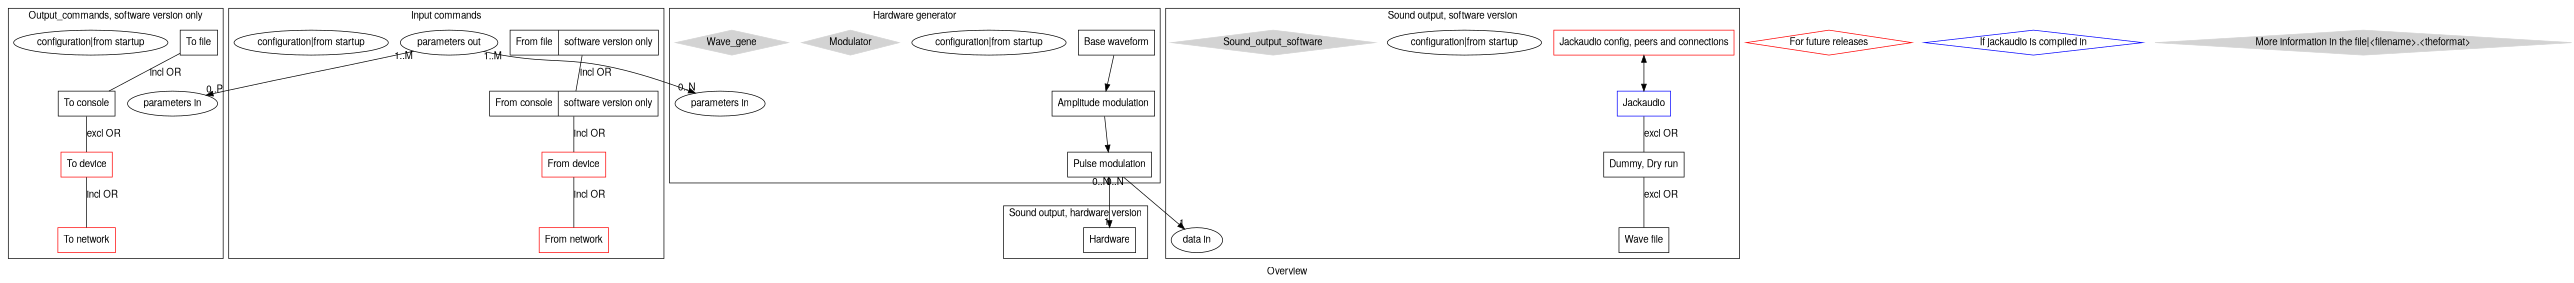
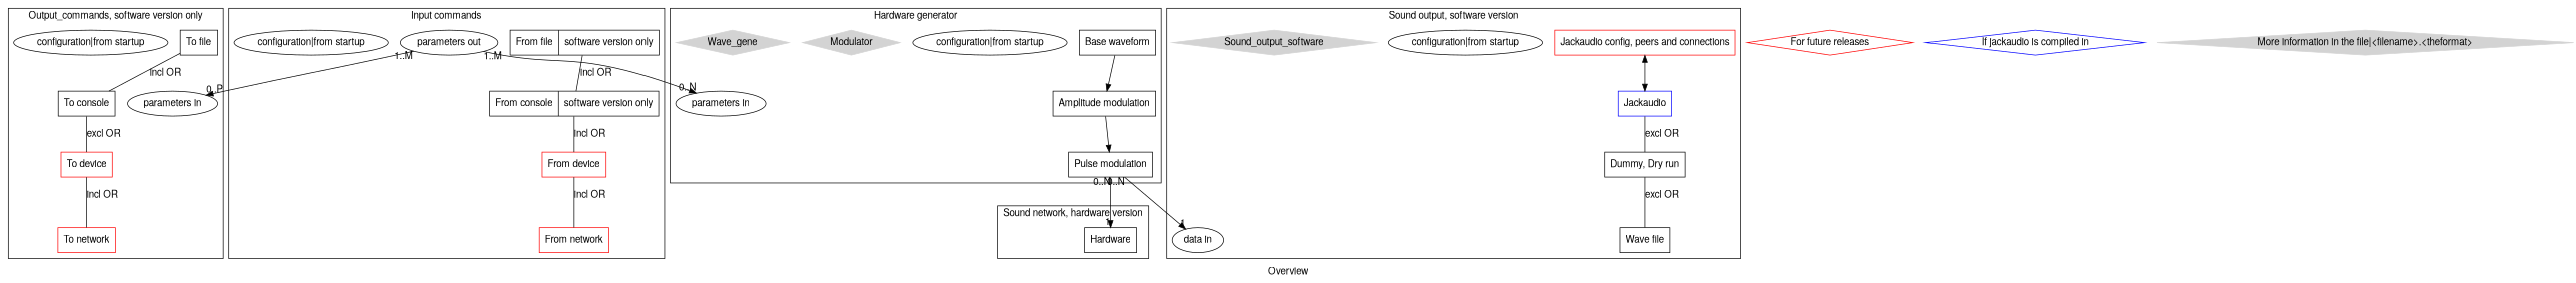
  digraph {
    fontname="Helvetica,Arial,sans-sherif"
    label=Overview
    newrank=true
    rankdir=TB
    node [fontname="Helvetica,Arial,sans-sherif" shape=record]
    edge [dir=none fontname="Helvetica,Arial,sans-sherif"]
    n1 [label="From file|software version only"]
    n2 [label="From console|software version only"]
    n3 [color=red label="From device"]
    n4 [color=red label="From network"]
    n5 [label="parameters out" shape=ellipse]
    n6 [label="configuration|from startup" shape=ellipse]
    n7 [label="To file"]
    n8 [label="To console"]
    n9 [color=red label="To device"]
    n10 [color=red label="To network"]
    n11 [label="parameters in" shape=ellipse]
    n12 [label="configuration|from startup" shape=ellipse]
    n13 [label="Base waveform"]
    n14 [label="Amplitude modulation"]
    n15 [label="Pulse modulation"]
    n16 [label="parameters in" shape=ellipse]
    n17 [label="configuration|from startup" shape=ellipse]
    n18 [color=lightgrey label=Modulator shape=diamond style=filled]
    n19 [color=lightgrey label=Wave_gene shape=diamond style=filled]
    n20 [color=red label="Jackaudio config, peers and connections"]
    n21 [color=blue label=Jackaudio]
    n22 [color=black label="Dummy, Dry run"]
    n23 [color=black label="Wave file"]
    n24 [color=black label="configuration|from startup" shape=ellipse]
    n25 [color=black label="data in" shape=ellipse]
    n26 [color=lightgrey label=Sound_output_software shape=diamond style=filled]
    n27 [label=Hardware]
    n28 [color=red label="For future releases" shape=diamond]
    n29 [color=blue label="If jackaudio is compiled in" shape=diamond]
    n30 [color=lightgrey label="More information in the file|<filename>.<theformat>" shape=diamond style=filled]
    subgraph cluster_1 {
      label="Input commands"
      n5
      n6
      subgraph sub_2 {
        label="Input commands"
        n1
        n2
        n3
        n4
      }
    }
    subgraph cluster_3 {
      label="Output_commands, software version only"
      n11
      n12
      subgraph sub_4 {
        label="Output_commands, software version only"
        n7
        n8
        n9
        n10
      }
    }
    subgraph cluster_5 {
      label="Hardware generator"
      n13
      n14
      n15
      n16
      n17
      n18
      n19
    }
    subgraph cluster_6 {
      label="Sound output, software version"
      n20
      n21
      n22
      n23
      n24
      n25
      n26
    }
    subgraph cluster_7 {
-     label="Sound output, hardware version"
+     label="Sound network, hardware version"
      n27
    }
    n1 -> n2 [label="incl OR"]
    n2 -> n3 [label="incl OR"]
    n3 -> n4 [label="incl OR"]
    n5 -> n11 [headlabel="0..P" taillabel="1..M" dir=""]
    n5 -> n16 [headlabel="0..N" taillabel="1..M" dir=""]
    n7 -> n8 [label="incl OR"]
    n8 -> n9 [label="excl OR"]
    n9 -> n10 [label="incl OR"]
    n13 -> n14 [dir=""]
    n14 -> n15 [dir=""]
    n15 -> n25 [headlabel=1 taillabel="0..N" dir=""]
    n15 -> n27 [headlabel=1 taillabel="0..N" dir=""]
    n20 -> n21 [dir=both]
    n21 -> n22 [label="excl OR"]
    n22 -> n23 [label="excl OR"]
  }
